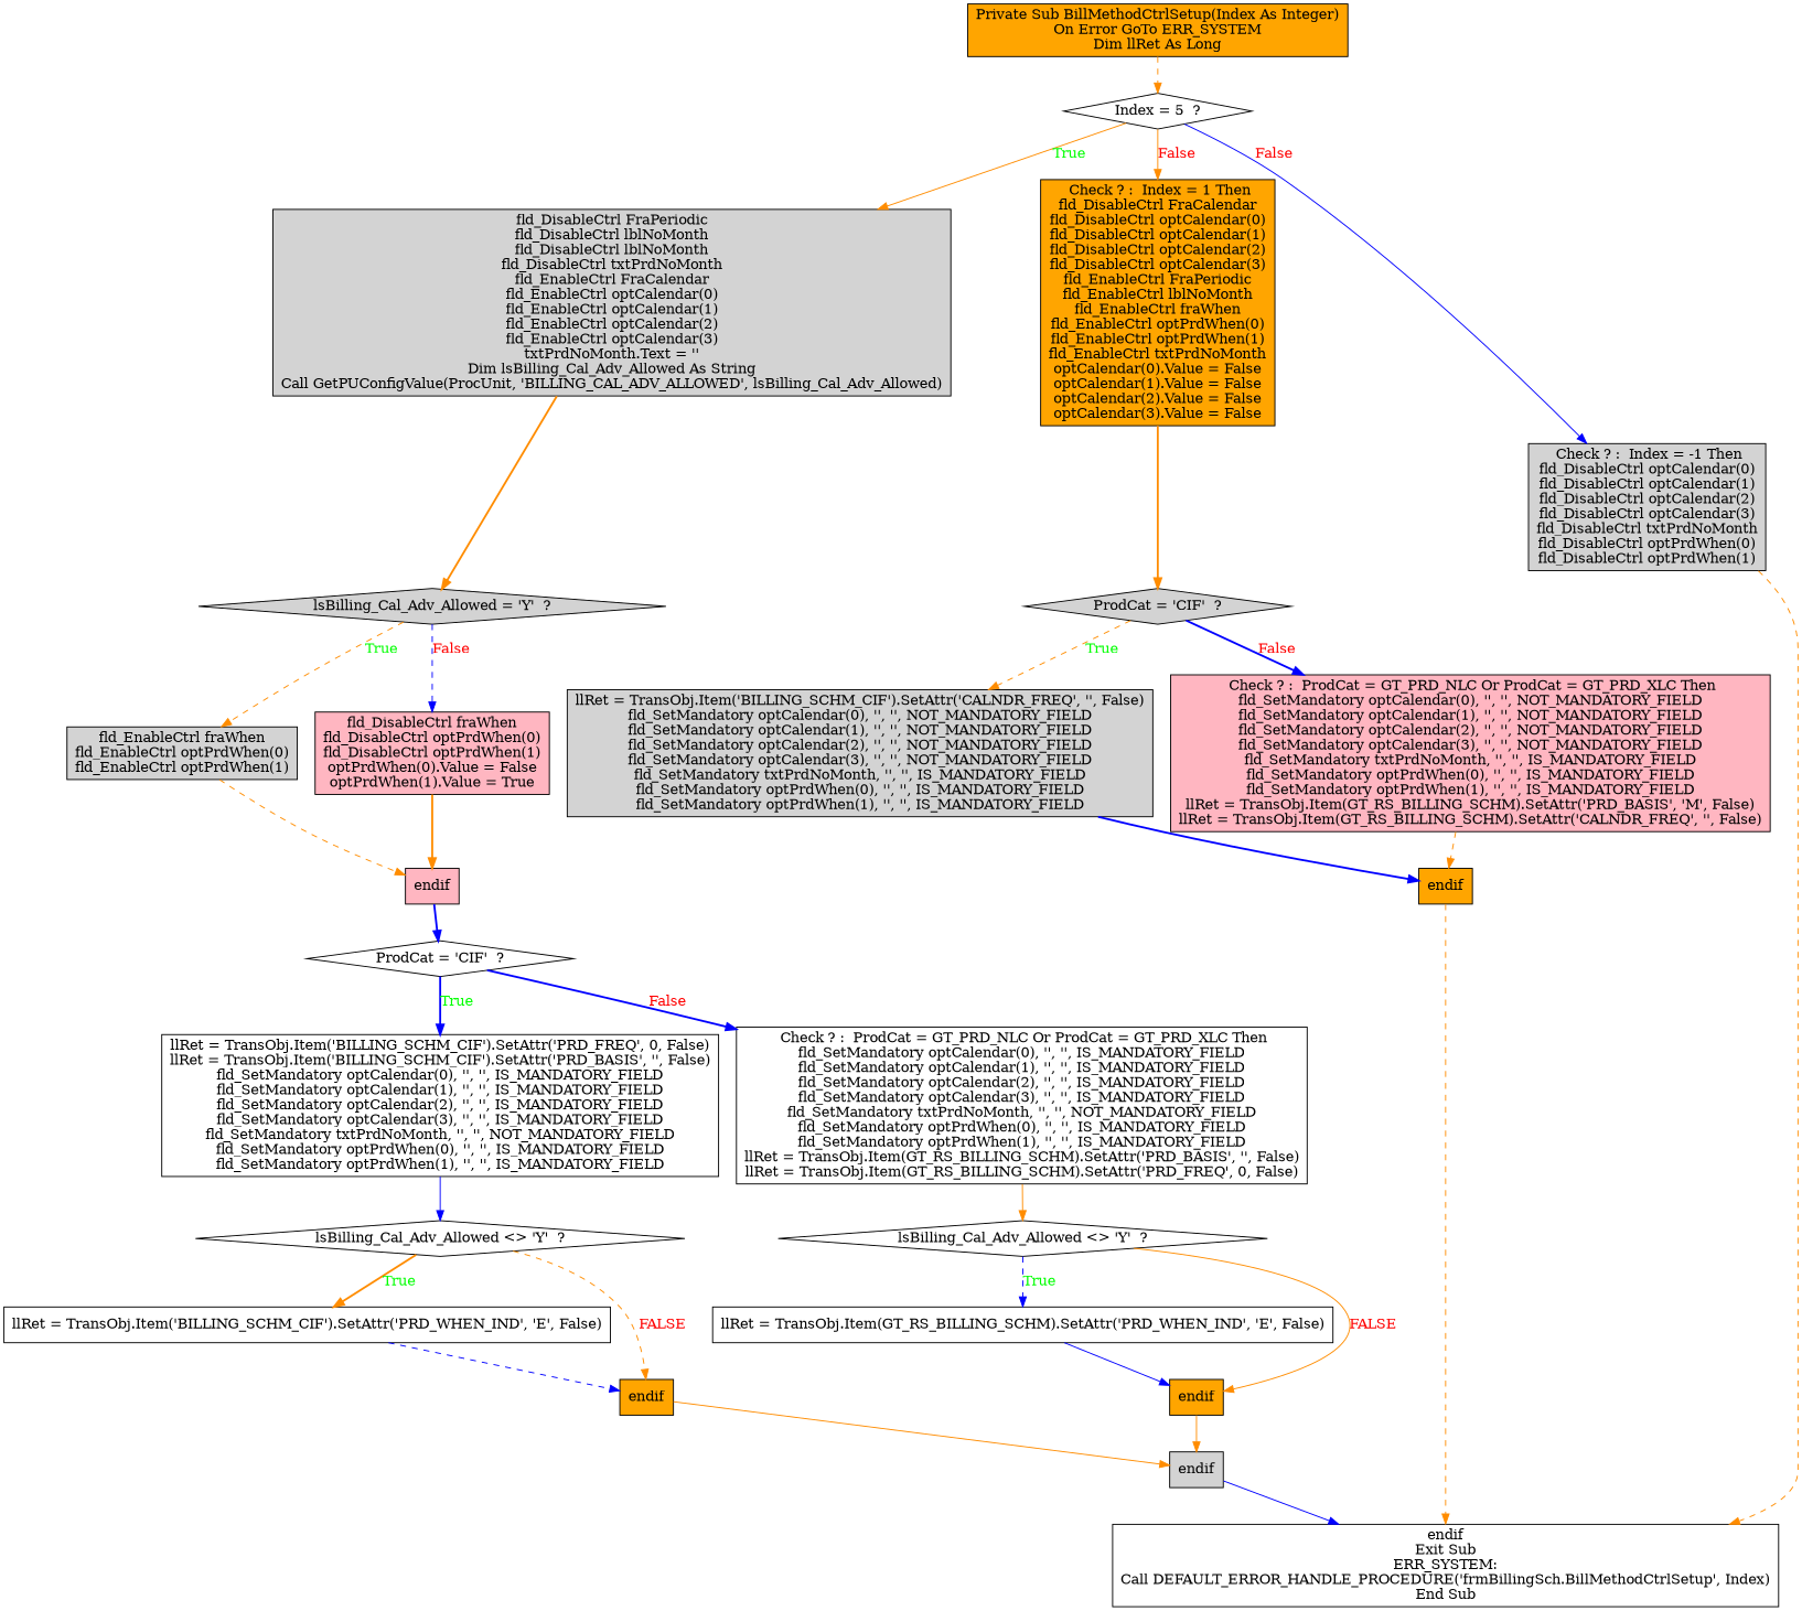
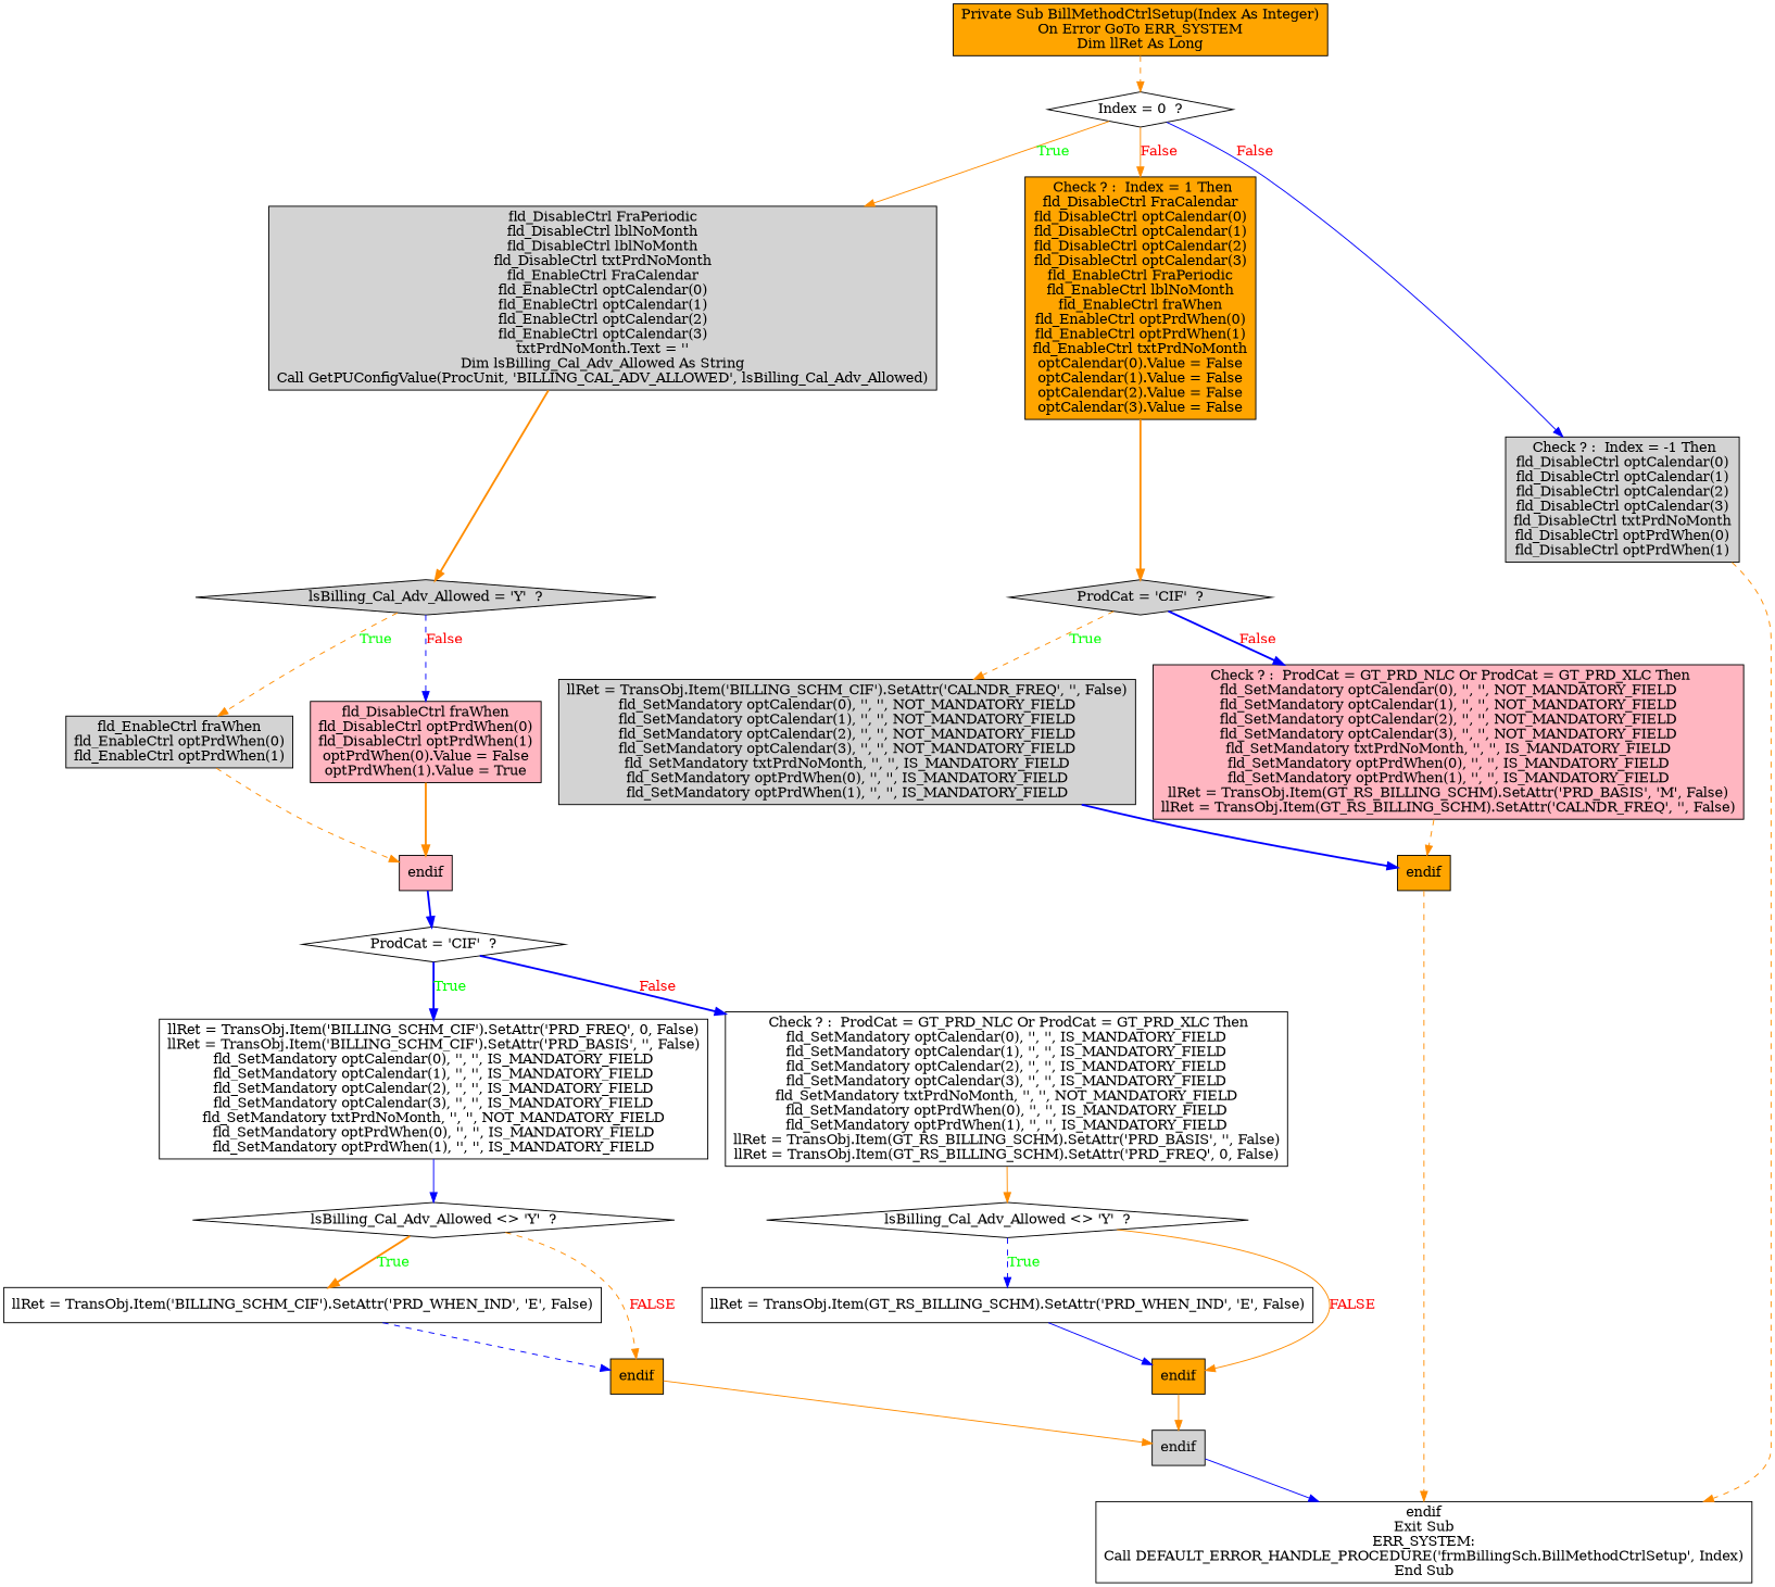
  digraph {
    node [shape=box style=filled fillcolor=white]
    edge [color=darkorange style=dashed]
    n1 [label="Private Sub BillMethodCtrlSetup(Index As Integer)\nOn Error GoTo ERR_SYSTEM\nDim llRet As Long" fillcolor=orange]
-   n2 [label="Index = 5  ?" shape=diamond]
+   n2 [label="Index = 0  ?" shape=diamond]
    n3 [label="fld_DisableCtrl FraPeriodic\nfld_DisableCtrl lblNoMonth\nfld_DisableCtrl lblNoMonth\nfld_DisableCtrl txtPrdNoMonth\nfld_EnableCtrl FraCalendar\nfld_EnableCtrl optCalendar(0)\nfld_EnableCtrl optCalendar(1)\nfld_EnableCtrl optCalendar(2)\nfld_EnableCtrl optCalendar(3)\ntxtPrdNoMonth.Text = ''\nDim lsBilling_Cal_Adv_Allowed As String\nCall GetPUConfigValue(ProcUnit, 'BILLING_CAL_ADV_ALLOWED', lsBilling_Cal_Adv_Allowed)" fillcolor=lightgrey]
    n4 [label=" Check ? :  Index = 1 Then\nfld_DisableCtrl FraCalendar\nfld_DisableCtrl optCalendar(0)\nfld_DisableCtrl optCalendar(1)\nfld_DisableCtrl optCalendar(2)\nfld_DisableCtrl optCalendar(3)\nfld_EnableCtrl FraPeriodic\nfld_EnableCtrl lblNoMonth\nfld_EnableCtrl fraWhen\nfld_EnableCtrl optPrdWhen(0)\nfld_EnableCtrl optPrdWhen(1)\nfld_EnableCtrl txtPrdNoMonth\noptCalendar(0).Value = False\noptCalendar(1).Value = False\noptCalendar(2).Value = False\noptCalendar(3).Value = False" fillcolor=orange]
    n5 [label=" Check ? :  Index = -1 Then\nfld_DisableCtrl optCalendar(0)\nfld_DisableCtrl optCalendar(1)\nfld_DisableCtrl optCalendar(2)\nfld_DisableCtrl optCalendar(3)\nfld_DisableCtrl txtPrdNoMonth\nfld_DisableCtrl optPrdWhen(0)\nfld_DisableCtrl optPrdWhen(1)" fillcolor=lightgrey]
    n6 [label="lsBilling_Cal_Adv_Allowed = 'Y'  ?" shape=diamond fillcolor=lightgrey]
    n7 [label="fld_EnableCtrl fraWhen\nfld_EnableCtrl optPrdWhen(0)\nfld_EnableCtrl optPrdWhen(1)" fillcolor=lightgrey]
    n8 [label="fld_DisableCtrl fraWhen\nfld_DisableCtrl optPrdWhen(0)\nfld_DisableCtrl optPrdWhen(1)\noptPrdWhen(0).Value = False\noptPrdWhen(1).Value = True" fillcolor=lightpink]
    n9 [label=endif fillcolor=lightpink]
    n10 [label="ProdCat = 'CIF'  ?" shape=diamond]
    n11 [label="llRet = TransObj.Item('BILLING_SCHM_CIF').SetAttr('PRD_FREQ', 0, False)\nllRet = TransObj.Item('BILLING_SCHM_CIF').SetAttr('PRD_BASIS', '', False)\nfld_SetMandatory optCalendar(0), '', '', IS_MANDATORY_FIELD\nfld_SetMandatory optCalendar(1), '', '', IS_MANDATORY_FIELD\nfld_SetMandatory optCalendar(2), '', '', IS_MANDATORY_FIELD\nfld_SetMandatory optCalendar(3), '', '', IS_MANDATORY_FIELD\nfld_SetMandatory txtPrdNoMonth, '', '', NOT_MANDATORY_FIELD\nfld_SetMandatory optPrdWhen(0), '', '', IS_MANDATORY_FIELD\nfld_SetMandatory optPrdWhen(1), '', '', IS_MANDATORY_FIELD"]
    n12 [label=" Check ? :  ProdCat = GT_PRD_NLC Or ProdCat = GT_PRD_XLC Then\nfld_SetMandatory optCalendar(0), '', '', IS_MANDATORY_FIELD\nfld_SetMandatory optCalendar(1), '', '', IS_MANDATORY_FIELD\nfld_SetMandatory optCalendar(2), '', '', IS_MANDATORY_FIELD\nfld_SetMandatory optCalendar(3), '', '', IS_MANDATORY_FIELD\nfld_SetMandatory txtPrdNoMonth, '', '', NOT_MANDATORY_FIELD\nfld_SetMandatory optPrdWhen(0), '', '', IS_MANDATORY_FIELD\nfld_SetMandatory optPrdWhen(1), '', '', IS_MANDATORY_FIELD\nllRet = TransObj.Item(GT_RS_BILLING_SCHM).SetAttr('PRD_BASIS', '', False)\nllRet = TransObj.Item(GT_RS_BILLING_SCHM).SetAttr('PRD_FREQ', 0, False)"]
    n13 [label="lsBilling_Cal_Adv_Allowed <> 'Y'  ?" shape=diamond]
    n14 [label="llRet = TransObj.Item('BILLING_SCHM_CIF').SetAttr('PRD_WHEN_IND', 'E', False)"]
    n15 [label=endif fillcolor=orange]
    n16 [label=endif fillcolor=lightgrey]
    n17 [label="lsBilling_Cal_Adv_Allowed <> 'Y'  ?" shape=diamond]
    n18 [label="llRet = TransObj.Item(GT_RS_BILLING_SCHM).SetAttr('PRD_WHEN_IND', 'E', False)"]
    n19 [label=endif fillcolor=orange]
    n20 [label="endif\nExit Sub\nERR_SYSTEM:\nCall DEFAULT_ERROR_HANDLE_PROCEDURE('frmBillingSch.BillMethodCtrlSetup', Index)\nEnd Sub"]
    n21 [label="ProdCat = 'CIF'  ?" shape=diamond fillcolor=lightgrey]
    n22 [label="llRet = TransObj.Item('BILLING_SCHM_CIF').SetAttr('CALNDR_FREQ', '', False)\nfld_SetMandatory optCalendar(0), '', '', NOT_MANDATORY_FIELD\nfld_SetMandatory optCalendar(1), '', '', NOT_MANDATORY_FIELD\nfld_SetMandatory optCalendar(2), '', '', NOT_MANDATORY_FIELD\nfld_SetMandatory optCalendar(3), '', '', NOT_MANDATORY_FIELD\nfld_SetMandatory txtPrdNoMonth, '', '', IS_MANDATORY_FIELD\nfld_SetMandatory optPrdWhen(0), '', '', IS_MANDATORY_FIELD\nfld_SetMandatory optPrdWhen(1), '', '', IS_MANDATORY_FIELD" fillcolor=lightgrey]
    n23 [label=" Check ? :  ProdCat = GT_PRD_NLC Or ProdCat = GT_PRD_XLC Then\nfld_SetMandatory optCalendar(0), '', '', NOT_MANDATORY_FIELD\nfld_SetMandatory optCalendar(1), '', '', NOT_MANDATORY_FIELD\nfld_SetMandatory optCalendar(2), '', '', NOT_MANDATORY_FIELD\nfld_SetMandatory optCalendar(3), '', '', NOT_MANDATORY_FIELD\nfld_SetMandatory txtPrdNoMonth, '', '', IS_MANDATORY_FIELD\nfld_SetMandatory optPrdWhen(0), '', '', IS_MANDATORY_FIELD\nfld_SetMandatory optPrdWhen(1), '', '', IS_MANDATORY_FIELD\nllRet = TransObj.Item(GT_RS_BILLING_SCHM).SetAttr('PRD_BASIS', 'M', False)\nllRet = TransObj.Item(GT_RS_BILLING_SCHM).SetAttr('CALNDR_FREQ', '', False)" fillcolor=lightpink]
    n24 [label=endif fillcolor=orange]
    n1 -> n2
    n2 -> n3 [fontcolor=GREEN label=True style=solid]
    n2 -> n4 [fontcolor=RED label=False style=solid]
    n2 -> n5 [fontcolor=RED label=False color=blue style=solid]
    n3 -> n6 [style=bold]
    n4 -> n21 [style=bold]
    n5 -> n20
    n6 -> n7 [fontcolor=GREEN label=True]
    n6 -> n8 [fontcolor=RED label=False color=blue]
    n7 -> n9
    n8 -> n9 [style=bold]
    n9 -> n10 [color=blue style=bold]
    n10 -> n11 [fontcolor=GREEN label=True color=blue style=bold]
    n10 -> n12 [fontcolor=RED label=False color=blue style=bold]
    n11 -> n13 [color=blue style=solid]
    n12 -> n17 [style=solid]
    n13 -> n14 [fontcolor=GREEN label=True style=bold]
    n13 -> n15 [fontcolor=RED label=FALSE]
    n14 -> n15 [color=blue]
    n15 -> n16 [style=solid]
    n16 -> n20 [color=blue style=solid]
    n17 -> n18 [fontcolor=GREEN label=True color=blue]
    n17 -> n19 [fontcolor=RED label=FALSE style=solid]
    n18 -> n19 [color=blue style=solid]
    n19 -> n16 [style=solid]
    n21 -> n22 [fontcolor=GREEN label=True]
    n21 -> n23 [fontcolor=RED label=False color=blue style=bold]
    n22 -> n24 [color=blue style=bold]
    n23 -> n24
    n24 -> n20
  }
